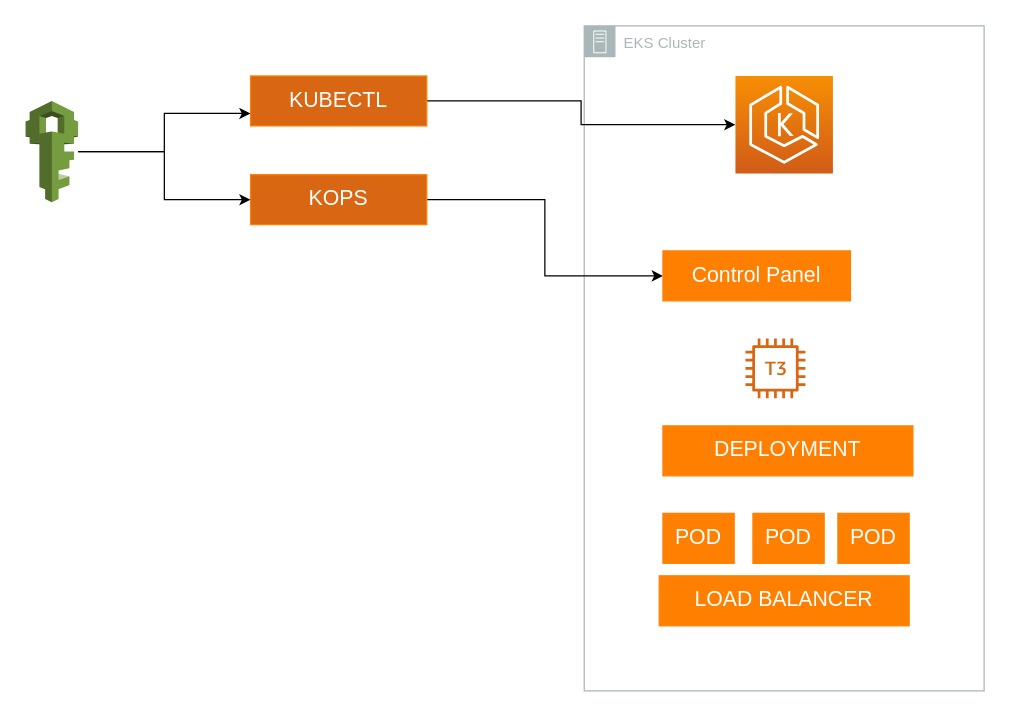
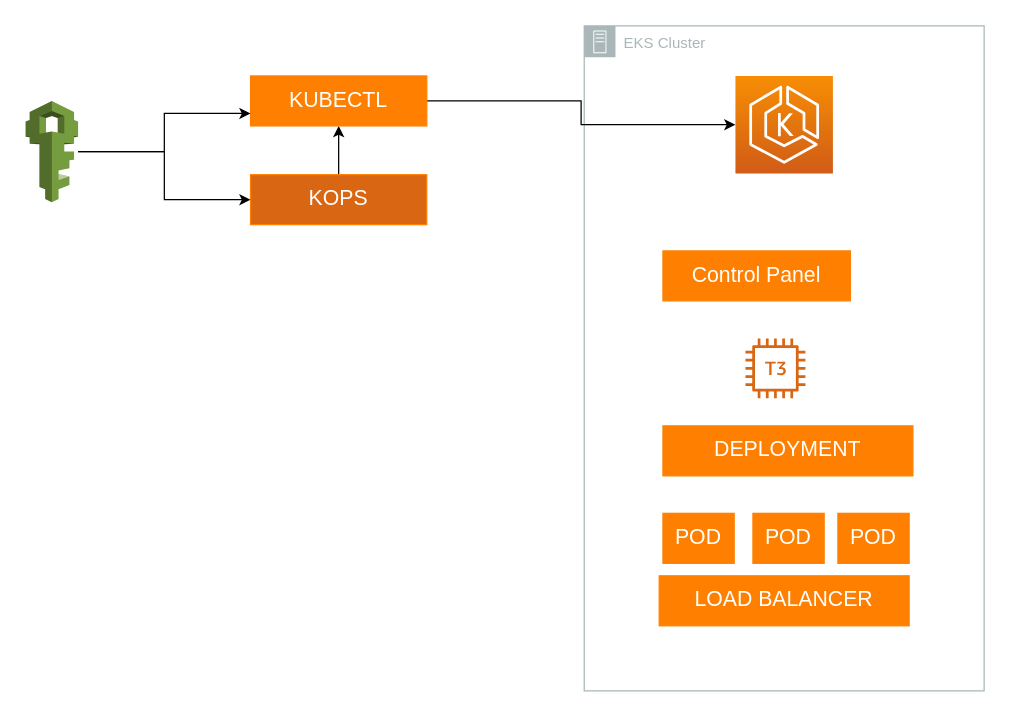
  <mxCell id="0" />
  <mxCell id="1" parent="0" />
  <mxCell id="2" value="EKS Cluster" style="outlineConnect=0;gradientColor=none;html=1;whiteSpace=wrap;fontSize=12;fontStyle=0;shape=mxgraph.aws4.group;grIcon=mxgraph.aws4.group_on_premise;strokeColor=#AAB7B8;fillColor=none;verticalAlign=top;align=left;spacingLeft=30;fontColor=#AAB7B8;dashed=0;" vertex="1" parent="1"><mxGeometry x="467" y="20" width="320" height="532" as="geometry" /></mxCell>
  <mxCell id="3" value="" style="outlineConnect=0;fontColor=#232F3E;gradientColor=#F78E04;gradientDirection=north;fillColor=#D05C17;strokeColor=#ffffff;dashed=0;verticalLabelPosition=bottom;verticalAlign=top;align=center;html=1;fontSize=12;fontStyle=0;aspect=fixed;shape=mxgraph.aws4.resourceIcon;resIcon=mxgraph.aws4.eks;" vertex="1" parent="1"><mxGeometry x="588" y="60" width="78" height="78" as="geometry" /></mxCell>
  <mxCell id="4" value="" style="outlineConnect=0;fontColor=#232F3E;gradientColor=none;fillColor=#D86613;strokeColor=none;dashed=0;verticalLabelPosition=bottom;verticalAlign=top;align=center;html=1;fontSize=12;fontStyle=0;aspect=fixed;pointerEvents=1;shape=mxgraph.aws4.t3_instance;" vertex="1" parent="1"><mxGeometry x="596" y="270" width="48" height="48" as="geometry" /></mxCell>
- <mxCell id="5" style="edgeStyle=orthogonalEdgeStyle;rounded=0;orthogonalLoop=1;jettySize=auto;html=1;entryX=0;entryY=0.5;entryDx=0;entryDy=0;fontSize=17;fontColor=#FFFFFF;" edge="1" parent="1" source="6" target="17"><mxGeometry relative="1" as="geometry" /></mxCell>
+ <mxCell id="5" style="edgeStyle=orthogonalEdgeStyle;rounded=0;orthogonalLoop=1;jettySize=auto;html=1;fontSize=17;fontColor=#FFFFFF;" edge="1" parent="1" source="6" target="8"><mxGeometry relative="1" as="geometry" /></mxCell>
  <mxCell id="6" value="KOPS&lt;br&gt;" style="whiteSpace=wrap;html=1;align=center;strokeColor=#FF8000;fillColor=#d86613;fontSize=17;fontColor=#FFFFFF;" vertex="1" parent="1"><mxGeometry x="200" y="139" width="141" height="40" as="geometry" /></mxCell>
  <mxCell id="7" style="edgeStyle=orthogonalEdgeStyle;rounded=0;orthogonalLoop=1;jettySize=auto;html=1;fontSize=17;fontColor=#FFFFFF;" edge="1" parent="1" source="8" target="3"><mxGeometry relative="1" as="geometry" /></mxCell>
- <mxCell id="8" value="KUBECTL" style="whiteSpace=wrap;html=1;align=center;strokeColor=#FF8000;fillColor=#d86613;fontSize=17;fontColor=#FFFFFF;" vertex="1" parent="1"><mxGeometry x="200" y="60" width="141" height="40" as="geometry" /></mxCell>
+ <mxCell id="8" value="KUBECTL" style="whiteSpace=wrap;html=1;align=center;strokeColor=#FF8000;fillColor=#FF8000;fontSize=17;fontColor=#FFFFFF;" vertex="1" parent="1"><mxGeometry x="200" y="60" width="141" height="40" as="geometry" /></mxCell>
  <mxCell id="9" style="edgeStyle=orthogonalEdgeStyle;rounded=0;orthogonalLoop=1;jettySize=auto;html=1;entryX=0;entryY=0.75;entryDx=0;entryDy=0;fontSize=17;fontColor=#FFFFFF;" edge="1" parent="1" source="11" target="8"><mxGeometry relative="1" as="geometry" /></mxCell>
  <mxCell id="10" style="edgeStyle=orthogonalEdgeStyle;rounded=0;orthogonalLoop=1;jettySize=auto;html=1;entryX=0;entryY=0.5;entryDx=0;entryDy=0;fontSize=17;fontColor=#FFFFFF;" edge="1" parent="1" source="11" target="6"><mxGeometry relative="1" as="geometry" /></mxCell>
  <mxCell id="11" value="" style="outlineConnect=0;dashed=0;verticalLabelPosition=bottom;verticalAlign=top;align=center;html=1;shape=mxgraph.aws3.iam;fillColor=#759C3E;gradientColor=none;strokeColor=#FF8000;fontSize=17;fontColor=#FFFFFF;" vertex="1" parent="1"><mxGeometry x="20" y="80" width="42" height="81" as="geometry" /></mxCell>
  <mxCell id="12" value="DEPLOYMENT" style="whiteSpace=wrap;html=1;align=center;strokeColor=#FF8000;fillColor=#FF8000;fontSize=17;fontColor=#FFFFFF;" vertex="1" parent="1"><mxGeometry x="530" y="340" width="200" height="40" as="geometry" /></mxCell>
  <mxCell id="13" value="POD" style="whiteSpace=wrap;html=1;align=center;strokeColor=#FF8000;fillColor=#FF8000;fontSize=17;fontColor=#FFFFFF;" vertex="1" parent="1"><mxGeometry x="530" y="410" width="57" height="40" as="geometry" /></mxCell>
  <mxCell id="14" value="POD" style="whiteSpace=wrap;html=1;align=center;strokeColor=#FF8000;fillColor=#FF8000;fontSize=17;fontColor=#FFFFFF;" vertex="1" parent="1"><mxGeometry x="602" y="410" width="57" height="40" as="geometry" /></mxCell>
  <mxCell id="15" value="POD" style="whiteSpace=wrap;html=1;align=center;strokeColor=#FF8000;fillColor=#FF8000;fontSize=17;fontColor=#FFFFFF;" vertex="1" parent="1"><mxGeometry x="670" y="410" width="57" height="40" as="geometry" /></mxCell>
  <mxCell id="16" value="LOAD BALANCER" style="whiteSpace=wrap;html=1;align=center;strokeColor=#FF8000;fillColor=#FF8000;fontSize=17;fontColor=#FFFFFF;" vertex="1" parent="1"><mxGeometry x="527" y="460" width="200" height="40" as="geometry" /></mxCell>
  <mxCell id="17" value="Control Panel" style="whiteSpace=wrap;html=1;align=center;strokeColor=#FF8000;fillColor=#FF8000;fontSize=17;fontColor=#FFFFFF;" vertex="1" parent="1"><mxGeometry x="530" y="200" width="150" height="40" as="geometry" /></mxCell>
